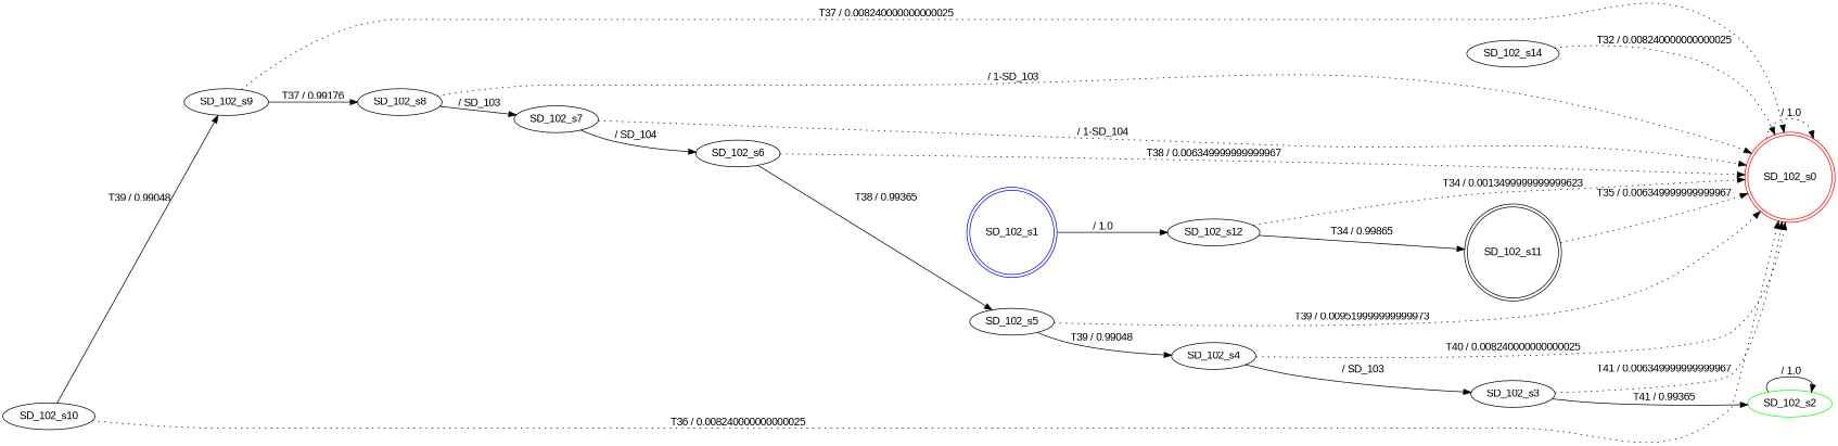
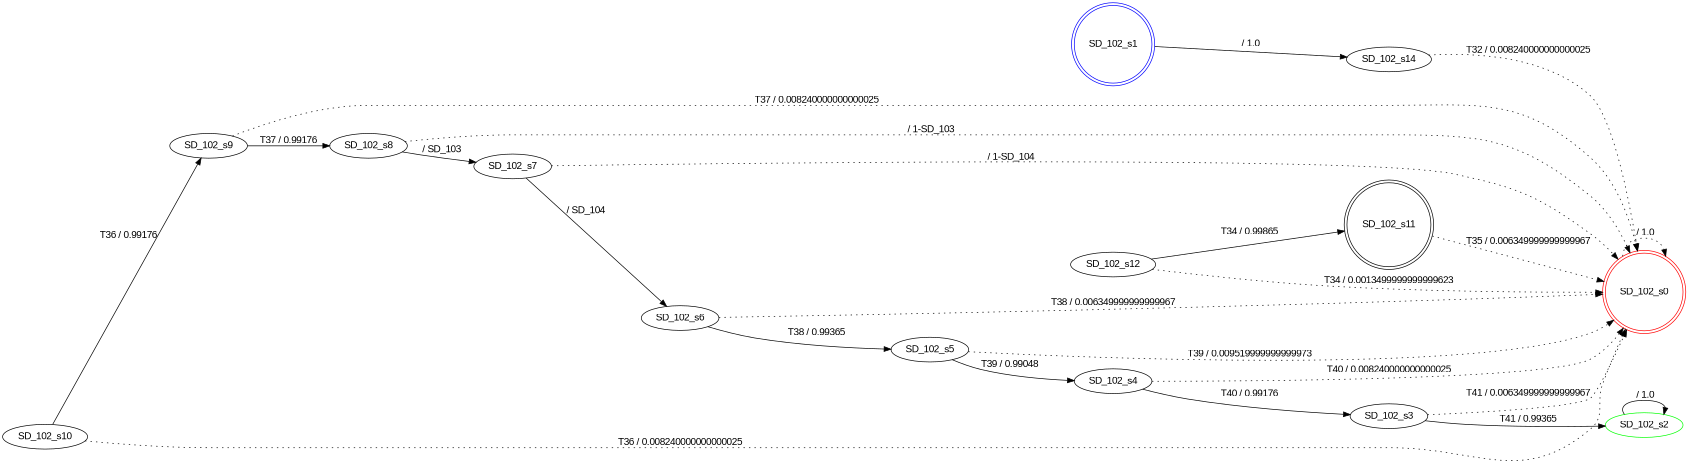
  digraph {
    fontname="Liberation Sans"
    rankdir=LR
    node [fontname="Liberation Sans"]
    edge [fontname="Liberation Sans" style=dotted]
    n1 [color=red label=SD_102_s0 shape=doublecircle]
    n2 [color=blue label=SD_102_s1 shape=doublecircle]
    n3 [label=SD_102_s14]
    n4 [color=green label=SD_102_s2 shape=ellipse]
    n5 [label=SD_102_s3]
    n6 [label=SD_102_s4]
    n7 [label=SD_102_s5]
    n8 [label=SD_102_s6]
    n9 [label=SD_102_s7]
    n10 [label=SD_102_s8]
    n11 [label=SD_102_s9]
    n12 [label=SD_102_s10]
    n13 [label=SD_102_s11 shape=doublecircle]
    n14 [label=SD_102_s12]
    n1 -> n1 [label=" / 1.0"]
-   n2 -> n14 [label=" / 1.0" style=""]
+   n2 -> n3 [label=" / 1.0" style=""]
    n3 -> n1 [label="T32 / 0.008240000000000025"]
    n4 -> n4 [label=" / 1.0" style=""]
    n5 -> n1 [label="T41 / 0.006349999999999967"]
    n5 -> n4 [label="T41 / 0.99365" style=""]
    n6 -> n1 [label="T40 / 0.008240000000000025"]
-   n6 -> n5 [label=" / SD_103" style=""]
+   n6 -> n5 [label="T40 / 0.99176" style=""]
    n7 -> n1 [label="T39 / 0.009519999999999973"]
    n7 -> n6 [label="T39 / 0.99048" style=""]
    n8 -> n1 [label="T38 / 0.006349999999999967"]
    n8 -> n7 [label="T38 / 0.99365" style=""]
    n9 -> n1 [label=" / 1-SD_104"]
    n9 -> n8 [label=" / SD_104" style=""]
    n10 -> n1 [label=" / 1-SD_103"]
    n10 -> n9 [label=" / SD_103" style=""]
    n11 -> n1 [label="T37 / 0.008240000000000025"]
    n11 -> n10 [label="T37 / 0.99176" style=""]
    n12 -> n1 [label="T36 / 0.008240000000000025"]
-   n12 -> n11 [label="T39 / 0.99048" style=""]
+   n12 -> n11 [label="T36 / 0.99176" style=""]
    n13 -> n1 [label="T35 / 0.006349999999999967"]
    n14 -> n1 [label="T34 / 0.0013499999999999623"]
    n14 -> n13 [label="T34 / 0.99865" style=""]
  }
